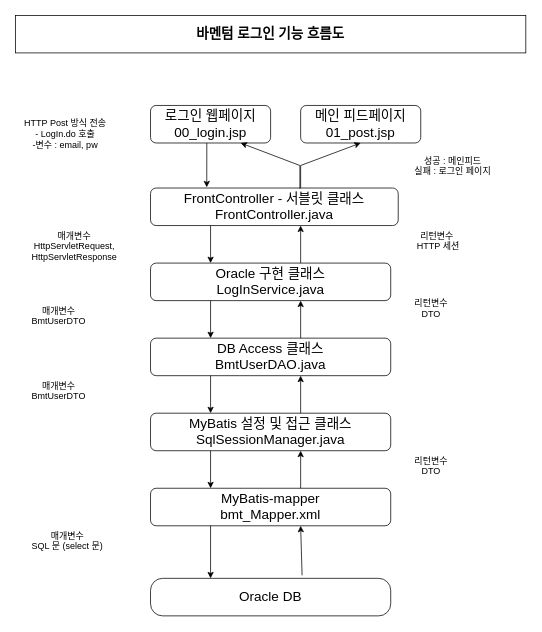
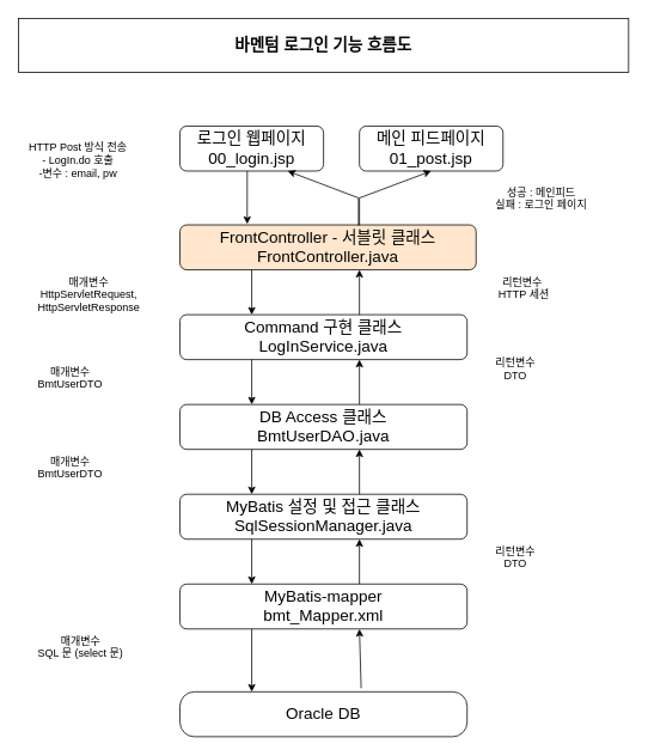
  <mxCell id="0" />
  <mxCell id="1" parent="0" />
  <mxCell id="2" value="&lt;font style=&quot;font-size: 18px;&quot;&gt;로그인 웹페이지&lt;br&gt;00_login.jsp&lt;/font&gt;" style="rounded=1;whiteSpace=wrap;html=1;fontSize=12;glass=0;strokeWidth=1;shadow=0;" parent="1" vertex="1"><mxGeometry x="200" y="140" width="160" height="50" as="geometry" /></mxCell>
- <mxCell id="3" value="&lt;b&gt;&lt;font style=&quot;font-size: 18px;&quot;&gt;바멘텀 로그인 기능 흐름도&lt;/font&gt;&lt;/b&gt;" style="rounded=0;whiteSpace=wrap;html=1;" parent="1" vertex="1"><mxGeometry x="20" y="20" width="680" height="50" as="geometry" /></mxCell>
- <mxCell id="4" value="&lt;font style=&quot;font-size: 18px;&quot;&gt;FrontController - 서블릿 클래스&lt;br&gt;FrontController.java&lt;/font&gt;" style="rounded=1;whiteSpace=wrap;html=1;fontSize=12;glass=0;strokeWidth=1;shadow=0;" parent="1" vertex="1"><mxGeometry x="200" y="250" width="330" height="50" as="geometry" /></mxCell>
- <mxCell id="5" value="&lt;font style=&quot;font-size: 18px;&quot;&gt;Oracle 구현 클래스&lt;br&gt;LogInService.java&lt;/font&gt;" style="rounded=1;whiteSpace=wrap;html=1;fontSize=12;glass=0;strokeWidth=1;shadow=0;" parent="1" vertex="1"><mxGeometry x="200" y="350" width="320" height="50" as="geometry" /></mxCell>
+ <mxCell id="3" value="&lt;b&gt;&lt;font style=&quot;font-size: 18px;&quot;&gt;바멘텀 로그인 기능 흐름도&lt;/font&gt;&lt;/b&gt;" style="rounded=0;whiteSpace=wrap;html=1;" parent="1" vertex="1"><mxGeometry x="20" y="20" width="680" height="60" as="geometry" /></mxCell>
+ <mxCell id="4" value="&lt;font style=&quot;font-size: 18px;&quot;&gt;FrontController - 서블릿 클래스&lt;br&gt;FrontController.java&lt;/font&gt;" style="rounded=1;whiteSpace=wrap;html=1;fontSize=12;glass=0;strokeWidth=1;shadow=0;fillColor=#ffe6cc;" parent="1" vertex="1"><mxGeometry x="200" y="250" width="330" height="50" as="geometry" /></mxCell>
+ <mxCell id="5" value="&lt;font style=&quot;font-size: 18px;&quot;&gt;Command 구현 클래스&lt;br&gt;LogInService.java&lt;/font&gt;" style="rounded=1;whiteSpace=wrap;html=1;fontSize=12;glass=0;strokeWidth=1;shadow=0;" parent="1" vertex="1"><mxGeometry x="200" y="350" width="320" height="50" as="geometry" /></mxCell>
  <mxCell id="6" value="&lt;font style=&quot;font-size: 18px;&quot;&gt;Oracle DB&lt;/font&gt;" style="rounded=1;whiteSpace=wrap;html=1;fontSize=12;glass=0;strokeWidth=1;shadow=0;arcSize=32;" parent="1" vertex="1"><mxGeometry x="200" y="770" width="320" height="50" as="geometry" /></mxCell>
  <mxCell id="7" value="&lt;font style=&quot;font-size: 18px;&quot;&gt;DB Access 클래스&lt;br style=&quot;border-color: var(--border-color);&quot;&gt;BmtUserDAO.java&lt;/font&gt;" style="rounded=1;whiteSpace=wrap;html=1;fontSize=12;glass=0;strokeWidth=1;shadow=0;" parent="1" vertex="1"><mxGeometry x="200" y="450" width="320" height="50" as="geometry" /></mxCell>
  <mxCell id="8" value="&lt;font style=&quot;font-size: 18px;&quot;&gt;MyBatis 설정 및 접근 클래스&lt;br style=&quot;border-color: var(--border-color);&quot;&gt;SqlSessionManager.java&lt;/font&gt;" style="rounded=1;whiteSpace=wrap;html=1;fontSize=12;glass=0;strokeWidth=1;shadow=0;" parent="1" vertex="1"><mxGeometry x="200" y="550" width="320" height="50" as="geometry" /></mxCell>
  <mxCell id="9" value="&lt;font style=&quot;font-size: 18px;&quot;&gt;MyBatis-mapper&lt;br&gt;bmt_Mapper.xml&lt;/font&gt;" style="rounded=1;whiteSpace=wrap;html=1;fontSize=12;glass=0;strokeWidth=1;shadow=0;" parent="1" vertex="1"><mxGeometry x="200" y="650" width="320" height="50" as="geometry" /></mxCell>
  <mxCell id="10" value="" style="endArrow=classic;html=1;rounded=0;exitX=0.25;exitY=1;exitDx=0;exitDy=0;entryX=0.25;entryY=0;entryDx=0;entryDy=0;" parent="1" source="5" target="7" edge="1"><mxGeometry width="50" height="50" relative="1" as="geometry"><mxPoint x="520" y="390" as="sourcePoint" /><mxPoint x="520" y="450" as="targetPoint" /></mxGeometry></mxCell>
  <mxCell id="11" value="" style="endArrow=classic;html=1;rounded=0;exitX=0.25;exitY=1;exitDx=0;exitDy=0;entryX=0.25;entryY=0;entryDx=0;entryDy=0;" parent="1" source="7" target="8" edge="1"><mxGeometry width="50" height="50" relative="1" as="geometry"><mxPoint x="290" y="520" as="sourcePoint" /><mxPoint x="290" y="570" as="targetPoint" /></mxGeometry></mxCell>
  <mxCell id="12" value="" style="endArrow=classic;html=1;rounded=0;exitX=0.25;exitY=1;exitDx=0;exitDy=0;" parent="1" edge="1"><mxGeometry width="50" height="50" relative="1" as="geometry"><mxPoint x="280" y="600" as="sourcePoint" /><mxPoint x="280" y="650" as="targetPoint" /></mxGeometry></mxCell>
  <mxCell id="13" value="" style="endArrow=classic;html=1;rounded=0;entryX=0.25;entryY=0;entryDx=0;entryDy=0;exitX=0.25;exitY=1;exitDx=0;exitDy=0;" parent="1" source="9" target="6" edge="1"><mxGeometry width="50" height="50" relative="1" as="geometry"><mxPoint x="260" y="710" as="sourcePoint" /><mxPoint x="330" y="770" as="targetPoint" /></mxGeometry></mxCell>
  <mxCell id="14" value="&lt;div style=&quot;text-align: center;&quot;&gt;HTTP Post 방식 전송&lt;/div&gt;&lt;div style=&quot;text-align: center;&quot;&gt;- LogIn.do 호출&lt;br&gt;-변수 : email, pw&lt;/div&gt;" style="text;whiteSpace=wrap;html=1;" parent="1" vertex="1"><mxGeometry x="30" y="150" width="140" height="50" as="geometry" /></mxCell>
  <mxCell id="15" value="&lt;div style=&quot;text-align: center;&quot;&gt;매개변수&lt;/div&gt;&lt;div style=&quot;text-align: center;&quot;&gt;HttpServletRequest,&lt;br&gt;HttpServletResponse&lt;/div&gt;" style="text;whiteSpace=wrap;html=1;" parent="1" vertex="1"><mxGeometry x="40" y="300" width="140" height="50" as="geometry" /></mxCell>
  <mxCell id="16" value="&lt;div style=&quot;text-align: center;&quot;&gt;매개변수&lt;/div&gt;&lt;div style=&quot;text-align: center;&quot;&gt;BmtUserDTO&lt;/div&gt;" style="text;whiteSpace=wrap;html=1;" parent="1" vertex="1"><mxGeometry x="40" y="500" width="140" height="50" as="geometry" /></mxCell>
  <mxCell id="17" value="&lt;div style=&quot;text-align: center;&quot;&gt;매개변수&lt;/div&gt;&lt;div style=&quot;text-align: center;&quot;&gt;SQL 문 (select 문)&lt;/div&gt;" style="text;whiteSpace=wrap;html=1;" parent="1" vertex="1"><mxGeometry x="40" y="700" width="140" height="50" as="geometry" /></mxCell>
  <mxCell id="18" value="" style="endArrow=classic;html=1;rounded=0;entryX=0.75;entryY=1;entryDx=0;entryDy=0;" parent="1" edge="1"><mxGeometry width="50" height="50" relative="1" as="geometry"><mxPoint x="400" y="650" as="sourcePoint" /><mxPoint x="400" y="600" as="targetPoint" /></mxGeometry></mxCell>
  <mxCell id="19" value="" style="endArrow=classic;html=1;rounded=0;entryX=0.75;entryY=1;entryDx=0;entryDy=0;" parent="1" edge="1"><mxGeometry width="50" height="50" relative="1" as="geometry"><mxPoint x="400" y="550" as="sourcePoint" /><mxPoint x="400" y="500" as="targetPoint" /></mxGeometry></mxCell>
  <mxCell id="20" value="" style="endArrow=classic;html=1;rounded=0;entryX=0.75;entryY=1;entryDx=0;entryDy=0;" parent="1" edge="1"><mxGeometry width="50" height="50" relative="1" as="geometry"><mxPoint x="400" y="450" as="sourcePoint" /><mxPoint x="400" y="400" as="targetPoint" /></mxGeometry></mxCell>
  <mxCell id="21" value="" style="endArrow=classic;html=1;rounded=0;entryX=0.75;entryY=1;entryDx=0;entryDy=0;" parent="1" edge="1"><mxGeometry width="50" height="50" relative="1" as="geometry"><mxPoint x="400" y="350" as="sourcePoint" /><mxPoint x="400" y="300" as="targetPoint" /></mxGeometry></mxCell>
  <mxCell id="22" value="" style="endArrow=classic;html=1;rounded=0;exitX=0.25;exitY=1;exitDx=0;exitDy=0;entryX=0.25;entryY=0;entryDx=0;entryDy=0;" parent="1" edge="1"><mxGeometry width="50" height="50" relative="1" as="geometry"><mxPoint x="280" y="300" as="sourcePoint" /><mxPoint x="280" y="350" as="targetPoint" /></mxGeometry></mxCell>
  <mxCell id="23" value="" style="endArrow=classic;html=1;rounded=0;entryX=0.227;entryY=-0.02;entryDx=0;entryDy=0;entryPerimeter=0;" parent="1" target="4" edge="1"><mxGeometry width="50" height="50" relative="1" as="geometry"><mxPoint x="275" y="190" as="sourcePoint" /><mxPoint x="280" y="240" as="targetPoint" /></mxGeometry></mxCell>
  <mxCell id="24" value="" style="endArrow=classic;html=1;rounded=0;entryX=0.75;entryY=1;entryDx=0;entryDy=0;exitX=0.603;exitY=0.02;exitDx=0;exitDy=0;exitPerimeter=0;" parent="1" source="4" edge="1" target="2"><mxGeometry width="50" height="50" relative="1" as="geometry"><mxPoint x="400" y="240" as="sourcePoint" /><mxPoint x="400" y="190" as="targetPoint" /><Array as="points"><mxPoint x="399" y="220" /></Array></mxGeometry></mxCell>
  <mxCell id="25" value="" style="endArrow=classic;html=1;rounded=0;entryX=0.75;entryY=1;entryDx=0;entryDy=0;exitX=0.631;exitY=-0.08;exitDx=0;exitDy=0;exitPerimeter=0;" parent="1" source="6" edge="1"><mxGeometry width="50" height="50" relative="1" as="geometry"><mxPoint x="400" y="760" as="sourcePoint" /><mxPoint x="400" y="700" as="targetPoint" /></mxGeometry></mxCell>
  <mxCell id="26" value="&lt;div style=&quot;text-align: center;&quot;&gt;매개변수&lt;/div&gt;&lt;div style=&quot;text-align: center;&quot;&gt;BmtUserDTO&lt;/div&gt;" style="text;whiteSpace=wrap;html=1;" parent="1" vertex="1"><mxGeometry x="40" y="400" width="140" height="50" as="geometry" /></mxCell>
  <mxCell id="27" value="&lt;div style=&quot;text-align: center;&quot;&gt;리턴변수&lt;/div&gt;&lt;div style=&quot;text-align: center;&quot;&gt;DTO&lt;/div&gt;" style="text;whiteSpace=wrap;html=1;" parent="1" vertex="1"><mxGeometry x="550" y="600" width="140" height="50" as="geometry" /></mxCell>
  <mxCell id="28" value="&lt;div style=&quot;text-align: center;&quot;&gt;리턴변수&lt;/div&gt;&lt;div style=&quot;text-align: center;&quot;&gt;DTO&lt;/div&gt;" style="text;whiteSpace=wrap;html=1;" parent="1" vertex="1"><mxGeometry x="550" y="390" width="140" height="50" as="geometry" /></mxCell>
  <mxCell id="29" value="&lt;div style=&quot;text-align: center;&quot;&gt;리턴변수&lt;br&gt;&lt;span style=&quot;background-color: initial;&quot;&gt;&amp;nbsp;HTTP 세션&lt;/span&gt;&lt;br&gt;&lt;/div&gt;" style="text;whiteSpace=wrap;html=1;" parent="1" vertex="1"><mxGeometry x="550" y="300" width="140" height="50" as="geometry" /></mxCell>
  <mxCell id="30" value="&lt;div style=&quot;text-align: center;&quot;&gt;성공 : 메인피드&lt;br&gt;&lt;/div&gt;&lt;div style=&quot;text-align: center;&quot;&gt;실패 : 로그인 페이지&lt;/div&gt;&lt;div style=&quot;text-align: center;&quot;&gt;&lt;br&gt;&lt;/div&gt;" style="text;whiteSpace=wrap;html=1;" parent="1" vertex="1"><mxGeometry x="550" y="200" width="140" height="50" as="geometry" /></mxCell>
  <mxCell id="31" value="&lt;font style=&quot;font-size: 18px;&quot;&gt;메인 피드페이지&lt;br&gt;01_post.jsp&lt;/font&gt;" style="rounded=1;whiteSpace=wrap;html=1;fontSize=12;glass=0;strokeWidth=1;shadow=0;" vertex="1" parent="1"><mxGeometry x="400" y="140" width="160" height="50" as="geometry" /></mxCell>
  <mxCell id="32" value="" style="endArrow=classic;html=1;rounded=0;entryX=0.5;entryY=1;entryDx=0;entryDy=0;" edge="1" parent="1" target="31"><mxGeometry width="50" height="50" relative="1" as="geometry"><mxPoint x="400" y="250" as="sourcePoint" /><mxPoint x="357" y="205" as="targetPoint" /><Array as="points"><mxPoint x="400" y="220" /></Array></mxGeometry></mxCell>
